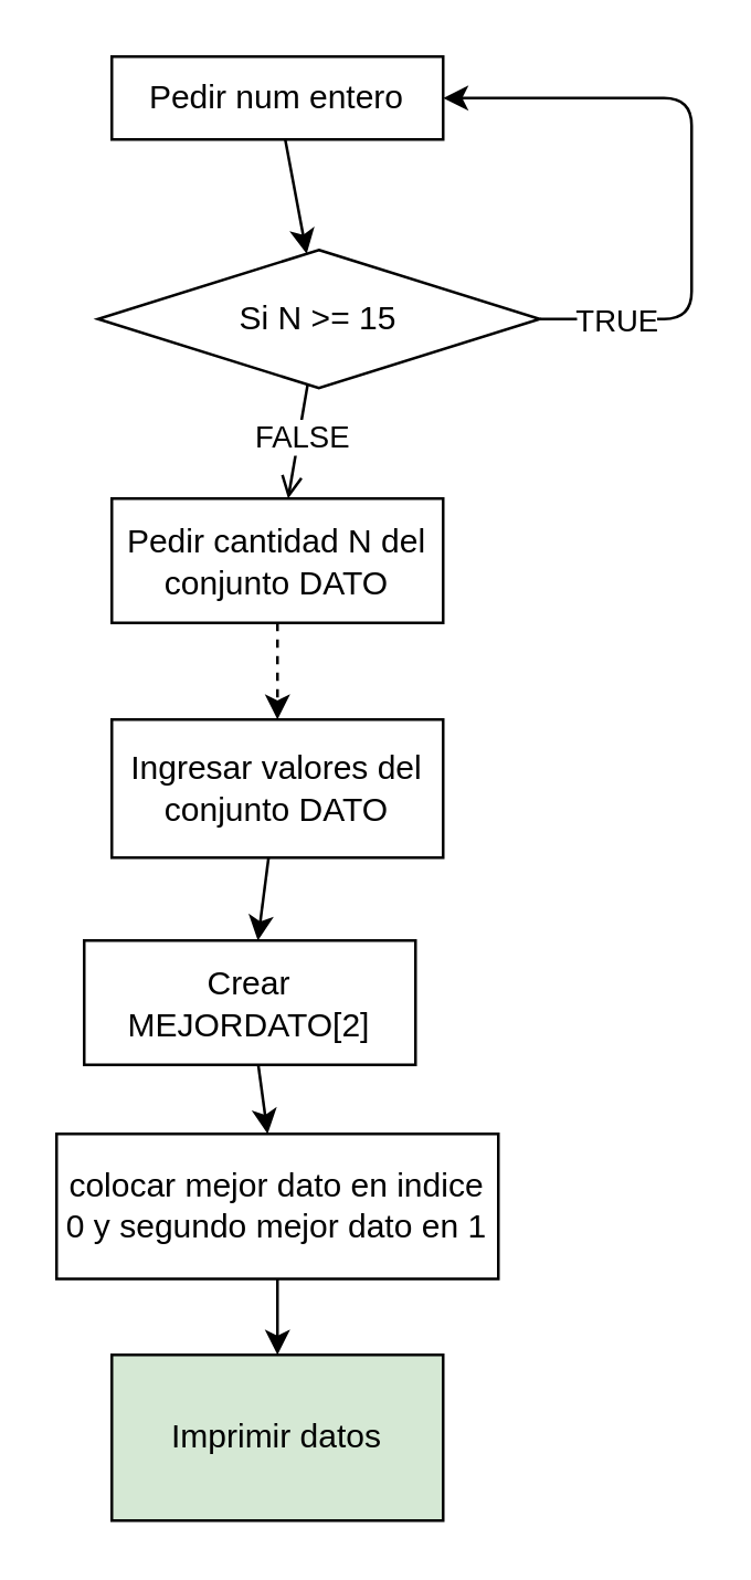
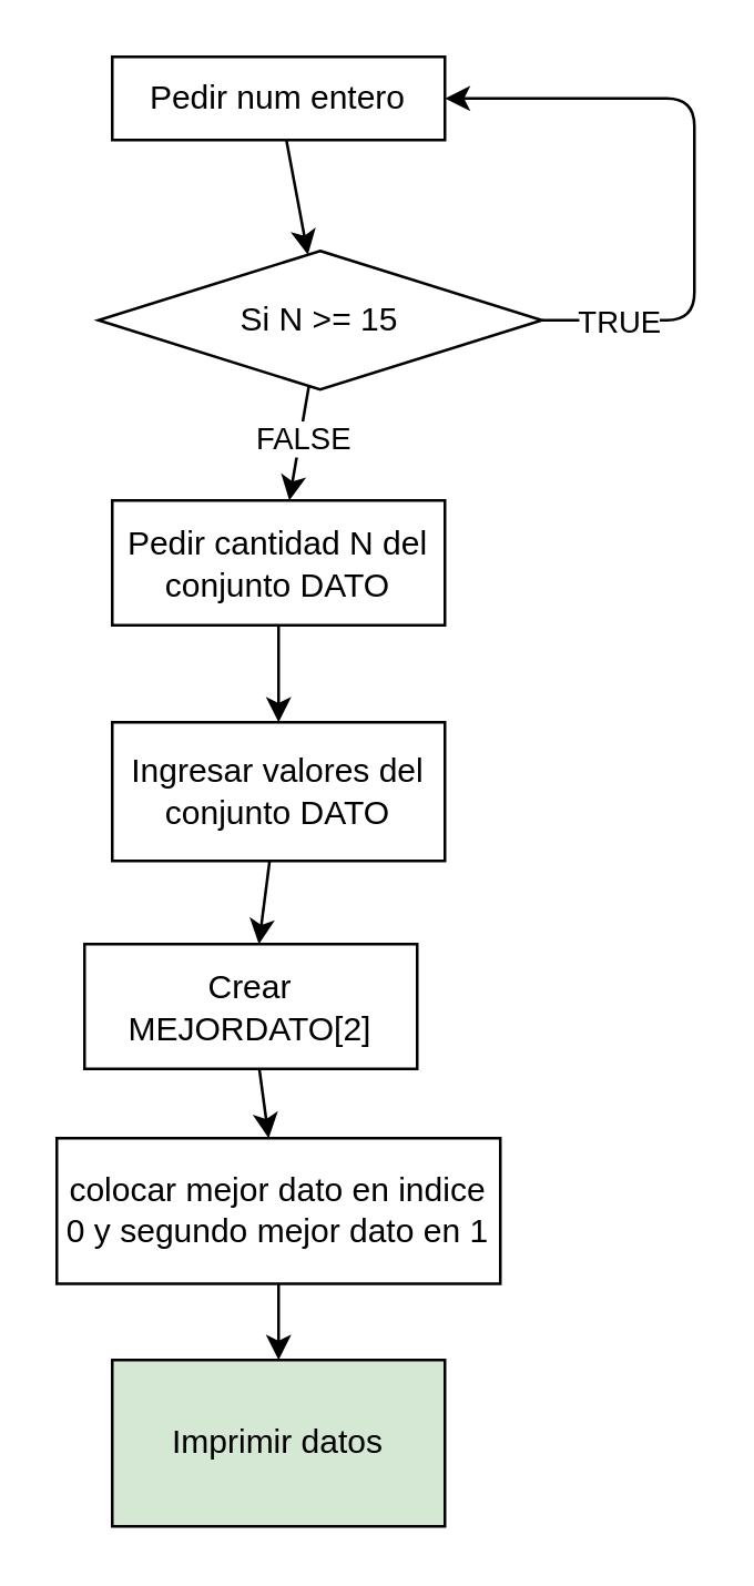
  <mxCell id="0" />
  <mxCell id="1" parent="0" />
  <mxCell id="2" value="" style="edgeStyle=none;html=1;" edge="1" parent="1" source="3" target="8"><mxGeometry relative="1" as="geometry" /></mxCell>
  <mxCell id="3" value="Pedir num entero" style="whiteSpace=wrap;html=1;" vertex="1" parent="1"><mxGeometry x="40" y="20" width="120" height="30" as="geometry" /></mxCell>
  <mxCell id="4" style="edgeStyle=none;html=1;exitX=1;exitY=0.5;exitDx=0;exitDy=0;entryX=1;entryY=0.5;entryDx=0;entryDy=0;" edge="1" parent="1" source="8" target="3"><mxGeometry relative="1" as="geometry"><Array as="points"><mxPoint x="250" y="115" /><mxPoint x="250" y="35" /></Array></mxGeometry></mxCell>
  <mxCell id="5" value="TRUE" style="edgeLabel;html=1;align=center;verticalAlign=middle;resizable=0;points=[];" vertex="1" connectable="0" parent="4"><mxGeometry x="-0.642" y="-3" relative="1" as="geometry"><mxPoint x="-13" y="-3" as="offset" /></mxGeometry></mxCell>
- <mxCell id="6" value="" style="edgeStyle=none;html=1;endArrow=open;" edge="1" parent="1" source="8" target="10"><mxGeometry relative="1" as="geometry" /></mxCell>
+ <mxCell id="6" value="" style="edgeStyle=none;html=1;" edge="1" parent="1" source="8" target="10"><mxGeometry relative="1" as="geometry" /></mxCell>
  <mxCell id="7" value="FALSE" style="edgeLabel;html=1;align=center;verticalAlign=middle;resizable=0;points=[];" vertex="1" connectable="0" parent="6"><mxGeometry x="-0.078" y="1" relative="1" as="geometry"><mxPoint as="offset" /></mxGeometry></mxCell>
  <mxCell id="8" value="Si N &amp;gt;= 15" style="rhombus;whiteSpace=wrap;html=1;" vertex="1" parent="1"><mxGeometry x="35" y="90" width="160" height="50" as="geometry" /></mxCell>
- <mxCell id="9" value="" style="edgeStyle=none;html=1;dashed=1;" edge="1" parent="1" source="10" target="12"><mxGeometry relative="1" as="geometry" /></mxCell>
+ <mxCell id="9" value="" style="edgeStyle=none;html=1;" edge="1" parent="1" source="10" target="12"><mxGeometry relative="1" as="geometry" /></mxCell>
  <mxCell id="10" value="Pedir cantidad N del conjunto DATO" style="whiteSpace=wrap;html=1;" vertex="1" parent="1"><mxGeometry x="40" y="180" width="120" height="45" as="geometry" /></mxCell>
  <mxCell id="11" value="" style="edgeStyle=none;html=1;" edge="1" parent="1" source="12" target="14"><mxGeometry relative="1" as="geometry" /></mxCell>
  <mxCell id="12" value="Ingresar valores del conjunto DATO" style="whiteSpace=wrap;html=1;" vertex="1" parent="1"><mxGeometry x="40" y="260" width="120" height="50" as="geometry" /></mxCell>
  <mxCell id="13" value="" style="edgeStyle=none;html=1;" edge="1" parent="1" source="14" target="16"><mxGeometry relative="1" as="geometry" /></mxCell>
  <mxCell id="14" value="Crear MEJORDATO[2]" style="whiteSpace=wrap;html=1;" vertex="1" parent="1"><mxGeometry x="30" y="340" width="120" height="45" as="geometry" /></mxCell>
  <mxCell id="15" value="" style="edgeStyle=none;html=1;" edge="1" parent="1" source="16" target="17"><mxGeometry relative="1" as="geometry" /></mxCell>
  <mxCell id="16" value="colocar mejor dato en indice 0 y segundo mejor dato en 1" style="whiteSpace=wrap;html=1;" vertex="1" parent="1"><mxGeometry x="20" y="410" width="160" height="52.5" as="geometry" /></mxCell>
  <mxCell id="17" value="Imprimir datos" style="whiteSpace=wrap;html=1;fillColor=#d5e8d4;" vertex="1" parent="1"><mxGeometry x="40" y="490" width="120" height="60" as="geometry" /></mxCell>
